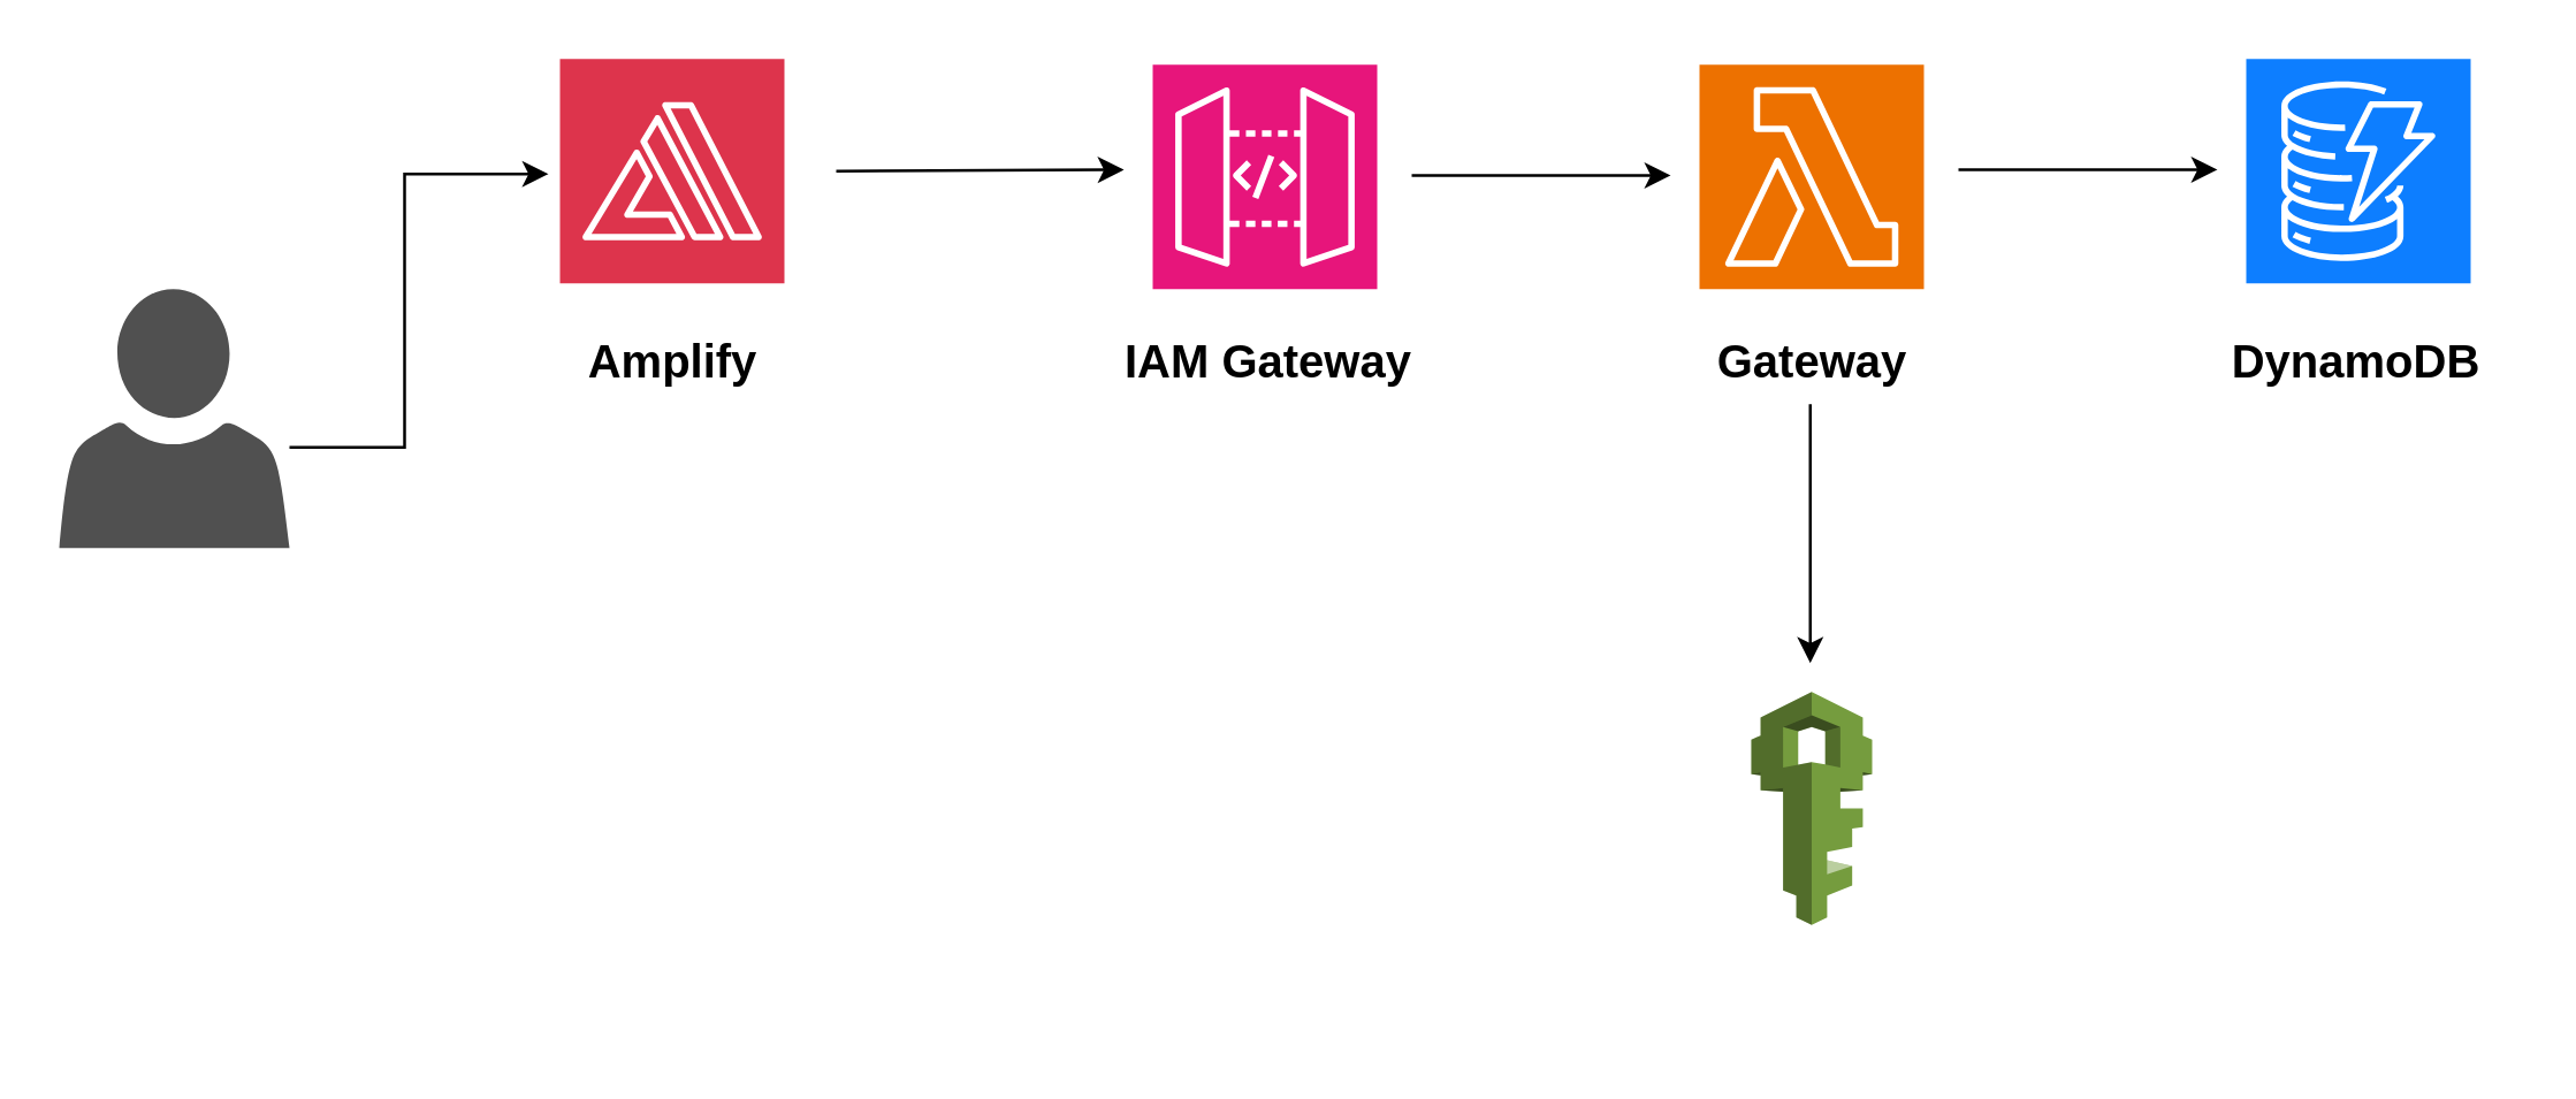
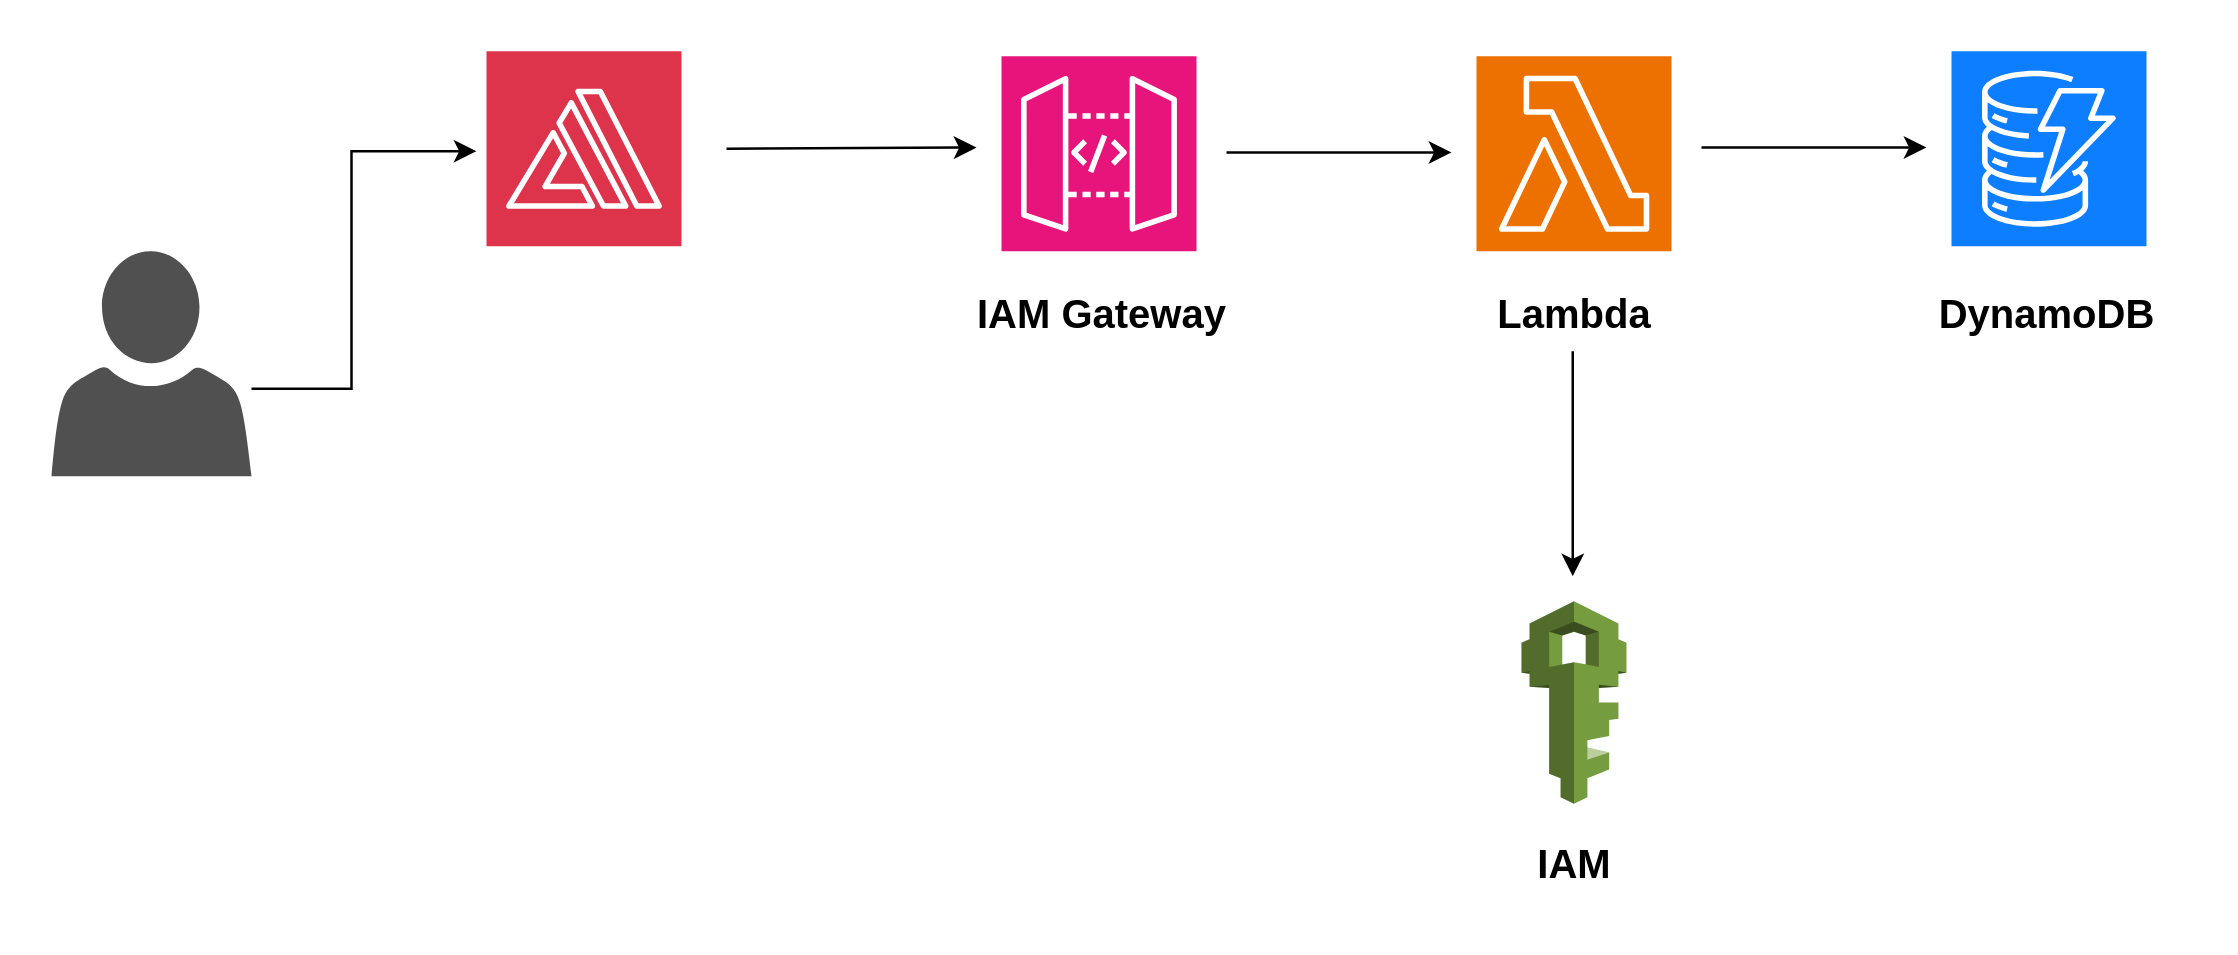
  <mxCell id="0" />
  <mxCell id="1" parent="0" />
  <mxCell id="2" value="" style="edgeStyle=orthogonalEdgeStyle;rounded=0;orthogonalLoop=1;jettySize=auto;html=1;" edge="1" parent="1"><mxGeometry relative="1" as="geometry"><mxPoint x="100" y="155" as="sourcePoint" /><mxPoint x="190" y="60" as="targetPoint" /><Array as="points"><mxPoint x="140" y="155" /><mxPoint x="140" y="60" /></Array></mxGeometry></mxCell>
  <mxCell id="3" value="" style="sketch=0;pointerEvents=1;shadow=0;dashed=0;html=1;strokeColor=none;fillColor=#505050;labelPosition=center;verticalLabelPosition=bottom;verticalAlign=top;outlineConnect=0;align=center;shape=mxgraph.office.users.user;" vertex="1" parent="1"><mxGeometry x="20" y="100" width="80" height="90" as="geometry" /></mxCell>
  <mxCell id="4" value="" style="sketch=0;points=[[0,0,0],[0.25,0,0],[0.5,0,0],[0.75,0,0],[1,0,0],[0,1,0],[0.25,1,0],[0.5,1,0],[0.75,1,0],[1,1,0],[0,0.25,0],[0,0.5,0],[0,0.75,0],[1,0.25,0],[1,0.5,0],[1,0.75,0]];outlineConnect=0;fontColor=#232F3E;fillColor=#DD344C;strokeColor=#ffffff;dashed=0;verticalLabelPosition=bottom;verticalAlign=top;align=center;html=1;fontSize=12;fontStyle=0;aspect=fixed;shape=mxgraph.aws4.resourceIcon;resIcon=mxgraph.aws4.amplify;" vertex="1" parent="1"><mxGeometry x="194" y="20" width="78" height="78" as="geometry" /></mxCell>
- <mxCell id="5" value="&lt;font style=&quot;font-size: 16px;&quot;&gt;&lt;b&gt;Amplify&lt;/b&gt;&lt;/font&gt;" style="text;html=1;align=center;verticalAlign=middle;resizable=0;points=[];autosize=1;strokeColor=none;fillColor=none;" vertex="1" parent="1"><mxGeometry x="193" y="110" width="80" height="30" as="geometry" /></mxCell>
  <mxCell id="6" value="" style="sketch=0;points=[[0,0,0],[0.25,0,0],[0.5,0,0],[0.75,0,0],[1,0,0],[0,1,0],[0.25,1,0],[0.5,1,0],[0.75,1,0],[1,1,0],[0,0.25,0],[0,0.5,0],[0,0.75,0],[1,0.25,0],[1,0.5,0],[1,0.75,0]];outlineConnect=0;fontColor=#232F3E;fillColor=#E7157B;strokeColor=#ffffff;dashed=0;verticalLabelPosition=bottom;verticalAlign=top;align=center;html=1;fontSize=12;fontStyle=0;aspect=fixed;shape=mxgraph.aws4.resourceIcon;resIcon=mxgraph.aws4.api_gateway;" vertex="1" parent="1"><mxGeometry x="400" y="22" width="78" height="78" as="geometry" /></mxCell>
  <mxCell id="7" value="&lt;span style=&quot;font-size: 16px;&quot;&gt;&lt;b&gt;IAM Gateway&lt;/b&gt;&lt;/span&gt;" style="text;html=1;align=center;verticalAlign=middle;resizable=0;points=[];autosize=1;strokeColor=none;fillColor=none;" vertex="1" parent="1"><mxGeometry x="380" y="110" width="120" height="30" as="geometry" /></mxCell>
  <mxCell id="8" value="" style="sketch=0;points=[[0,0,0],[0.25,0,0],[0.5,0,0],[0.75,0,0],[1,0,0],[0,1,0],[0.25,1,0],[0.5,1,0],[0.75,1,0],[1,1,0],[0,0.25,0],[0,0.5,0],[0,0.75,0],[1,0.25,0],[1,0.5,0],[1,0.75,0]];outlineConnect=0;fontColor=#232F3E;fillColor=#ED7100;strokeColor=#ffffff;dashed=0;verticalLabelPosition=bottom;verticalAlign=top;align=center;html=1;fontSize=12;fontStyle=0;aspect=fixed;shape=mxgraph.aws4.resourceIcon;resIcon=mxgraph.aws4.lambda;" vertex="1" parent="1"><mxGeometry x="590" y="22" width="78" height="78" as="geometry" /></mxCell>
  <mxCell id="9" value="" style="endArrow=classic;html=1;rounded=0;" edge="1" parent="1"><mxGeometry width="50" height="50" relative="1" as="geometry"><mxPoint x="490" y="60.5" as="sourcePoint" /><mxPoint x="580" y="60.5" as="targetPoint" /></mxGeometry></mxCell>
- <mxCell id="10" value="&lt;span style=&quot;font-size: 16px;&quot;&gt;&lt;b&gt;Gateway&lt;/b&gt;&lt;/span&gt;" style="text;html=1;align=center;verticalAlign=middle;resizable=0;points=[];autosize=1;strokeColor=none;fillColor=none;" vertex="1" parent="1"><mxGeometry x="589" y="110" width="80" height="30" as="geometry" /></mxCell>
+ <mxCell id="10" value="&lt;span style=&quot;font-size: 16px;&quot;&gt;&lt;b&gt;Lambda&lt;/b&gt;&lt;/span&gt;" style="text;html=1;align=center;verticalAlign=middle;resizable=0;points=[];autosize=1;strokeColor=none;fillColor=none;" vertex="1" parent="1"><mxGeometry x="589" y="110" width="80" height="30" as="geometry" /></mxCell>
  <mxCell id="11" value="" style="endArrow=classic;html=1;rounded=0;" edge="1" parent="1"><mxGeometry width="50" height="50" relative="1" as="geometry"><mxPoint x="680" y="58.5" as="sourcePoint" /><mxPoint x="770" y="58.5" as="targetPoint" /></mxGeometry></mxCell>
  <mxCell id="12" value="" style="sketch=0;points=[[0,0,0],[0.25,0,0],[0.5,0,0],[0.75,0,0],[1,0,0],[0,1,0],[0.25,1,0],[0.5,1,0],[0.75,1,0],[1,1,0],[0,0.25,0],[0,0.5,0],[0,0.75,0],[1,0.25,0],[1,0.5,0],[1,0.75,0]];outlineConnect=0;fontColor=#232F3E;fillColor=#0D7EFF;strokeColor=#ffffff;dashed=0;verticalLabelPosition=bottom;verticalAlign=top;align=center;html=1;fontSize=12;fontStyle=0;aspect=fixed;shape=mxgraph.aws4.resourceIcon;resIcon=mxgraph.aws4.dynamodb;" vertex="1" parent="1"><mxGeometry x="780" y="20" width="78" height="78" as="geometry" /></mxCell>
  <mxCell id="13" value="&lt;span style=&quot;font-size: 16px;&quot;&gt;&lt;b&gt;DynamoDB&lt;/b&gt;&lt;/span&gt;" style="text;html=1;align=center;verticalAlign=middle;resizable=0;points=[];autosize=1;strokeColor=none;fillColor=none;" vertex="1" parent="1"><mxGeometry x="763" y="110" width="110" height="30" as="geometry" /></mxCell>
  <mxCell id="14" value="" style="endArrow=classic;html=1;rounded=0;" edge="1" parent="1"><mxGeometry width="50" height="50" relative="1" as="geometry"><mxPoint x="628.5" y="140" as="sourcePoint" /><mxPoint x="628.5" y="230" as="targetPoint" /></mxGeometry></mxCell>
  <mxCell id="15" value="" style="outlineConnect=0;dashed=0;verticalLabelPosition=bottom;verticalAlign=top;align=center;html=1;shape=mxgraph.aws3.iam;fillColor=#759C3E;gradientColor=none;" vertex="1" parent="1"><mxGeometry x="608" y="240" width="42" height="81" as="geometry" /></mxCell>
+ <mxCell id="16" value="&lt;span style=&quot;font-size: 16px;&quot;&gt;&lt;b&gt;IAM&lt;/b&gt;&lt;/span&gt;" style="text;html=1;align=center;verticalAlign=middle;resizable=0;points=[];autosize=1;strokeColor=none;fillColor=none;" vertex="1" parent="1"><mxGeometry x="604" y="330" width="50" height="30" as="geometry" /></mxCell>
  <mxCell id="17" value="" style="endArrow=classic;html=1;rounded=0;" edge="1" parent="1"><mxGeometry width="50" height="50" relative="1" as="geometry"><mxPoint x="290" y="59" as="sourcePoint" /><mxPoint x="390" y="58.5" as="targetPoint" /></mxGeometry></mxCell>
